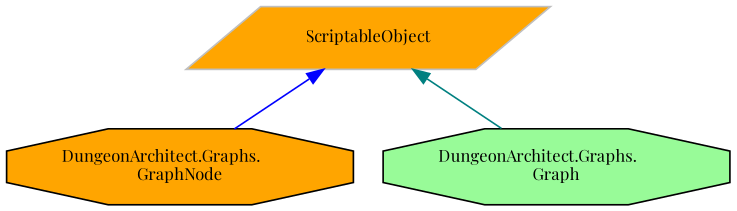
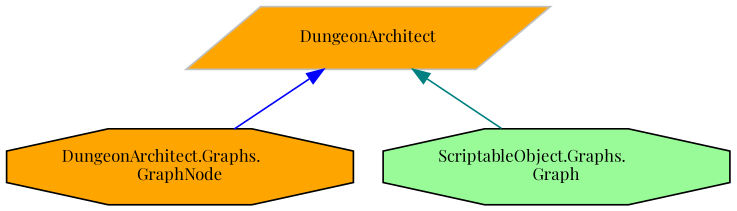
  digraph {
    fontname="Playfair Display"
    node [color=black fillcolor=orange fontname="Playfair Display" fontsize=10 shape=octagon style=filled]
    edge [dir=back fontname="Playfair Display" fontsize=10 labelfontname=Helvetica labelfontsize=10 style=solid]
    n1 [fontcolor=black height=0.2 label="DungeonArchitect.Graphs.\lGraphNode" width=0.4]
-   n2 [color=grey75 height=0.2 label=ScriptableObject shape=parallelogram width=0.4]
-   n3 [fillcolor=palegreen height=0.2 label="DungeonArchitect.Graphs.\lGraph" width=0.4]
+   n2 [color=grey75 height=0.2 label=DungeonArchitect shape=parallelogram width=0.4]
+   n3 [fillcolor=palegreen height=0.2 label="ScriptableObject.Graphs.\lGraph" width=0.4]
    n2 -> n1 [color=blue]
    n2 -> n3 [color=teal]
  }
